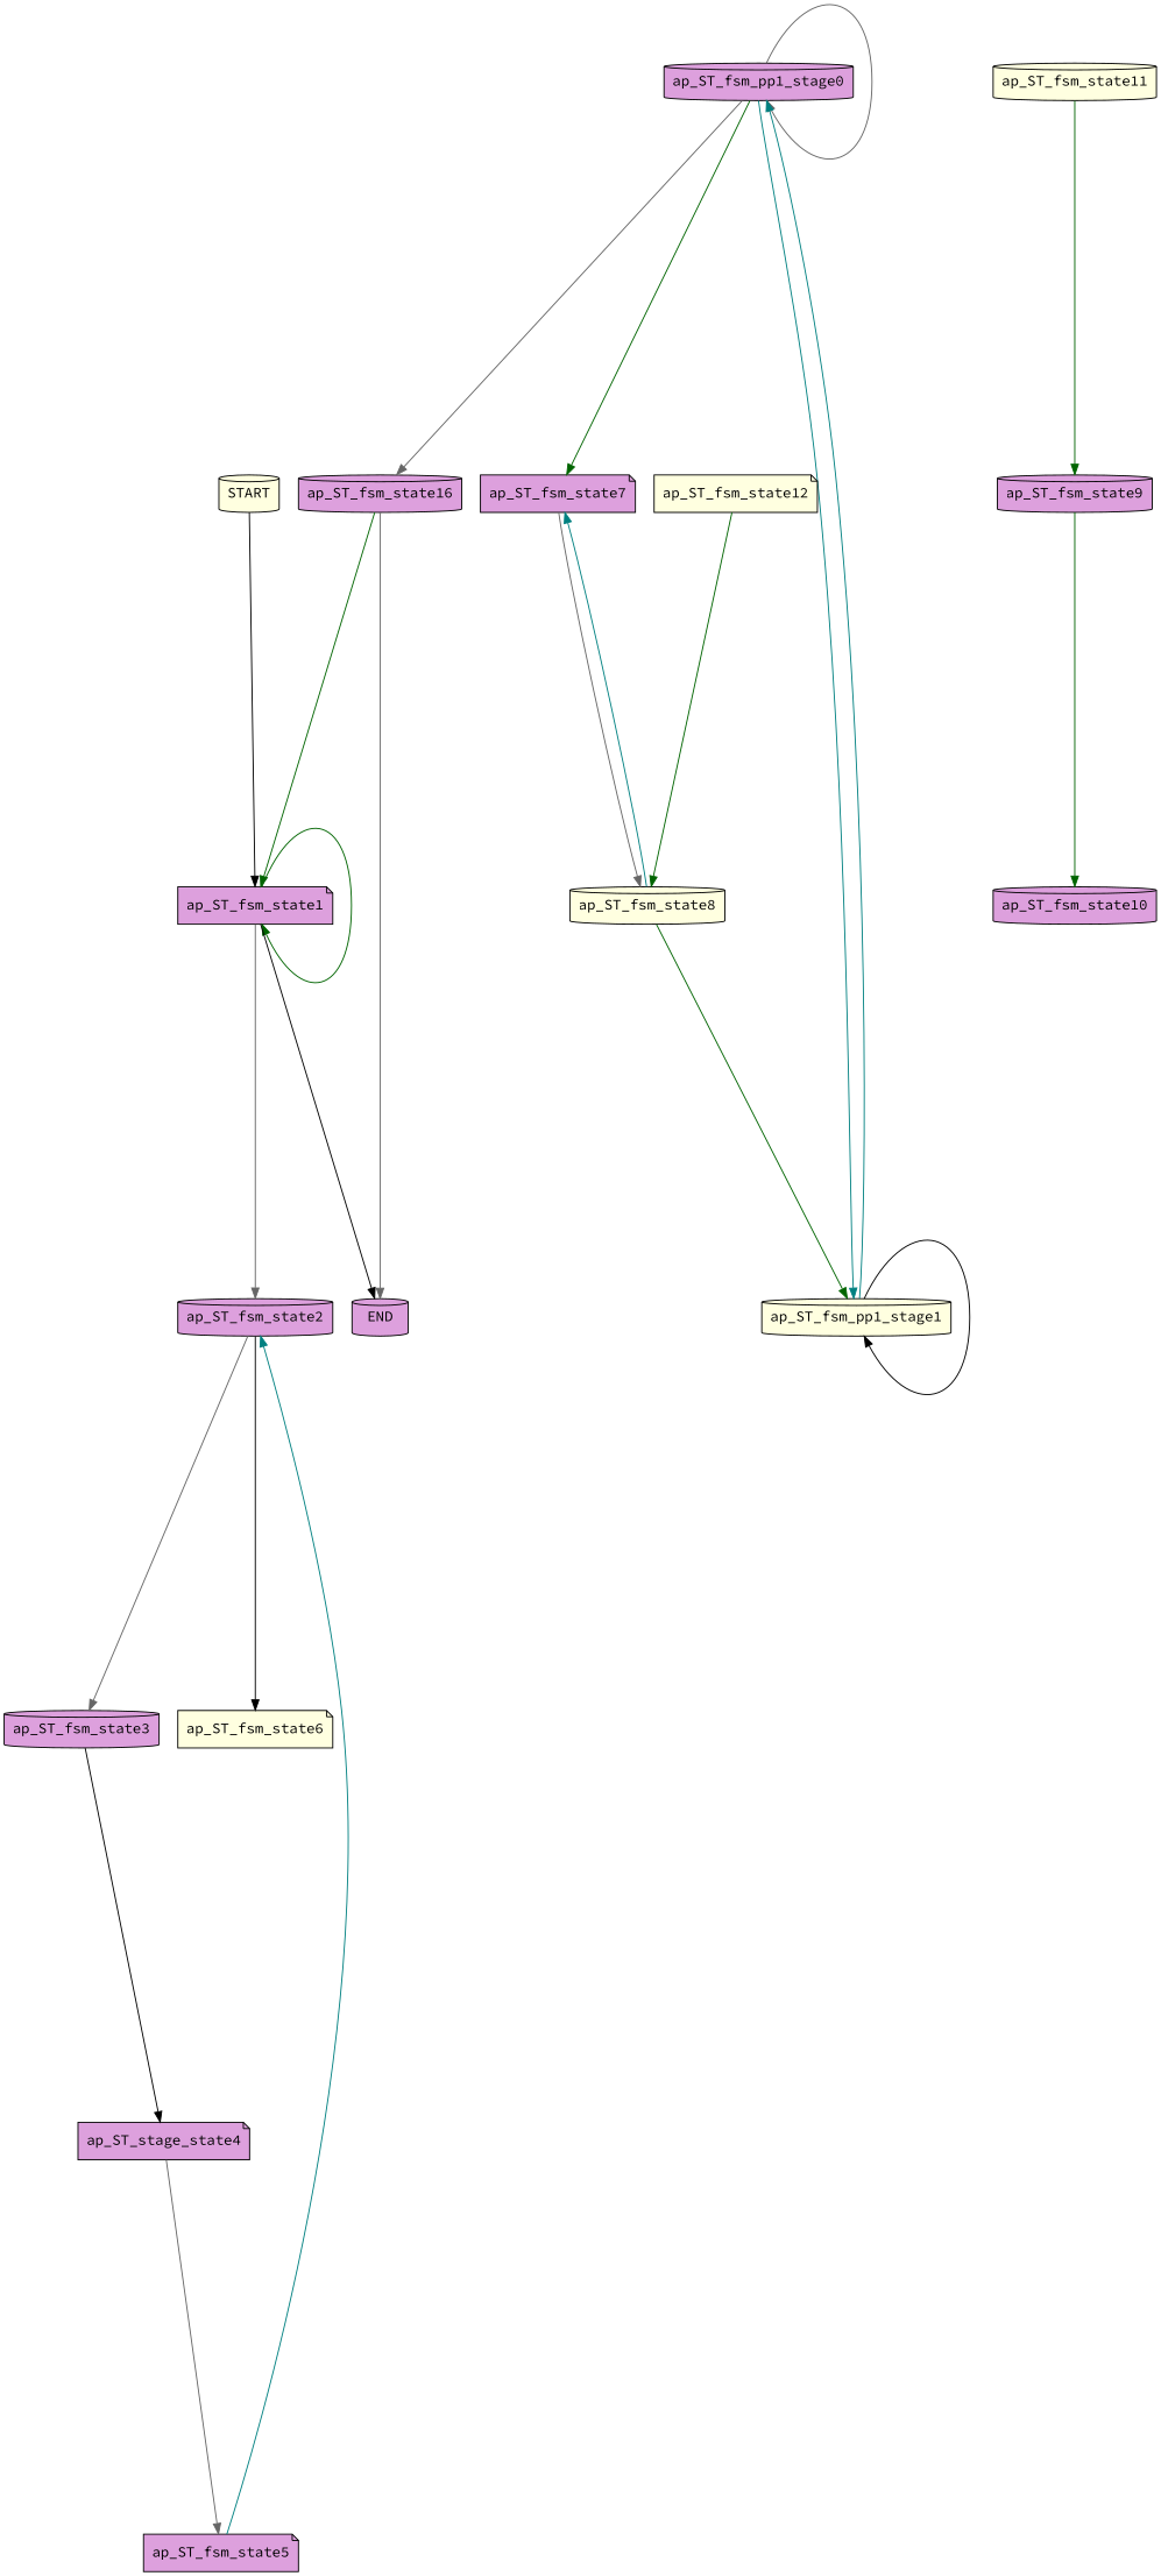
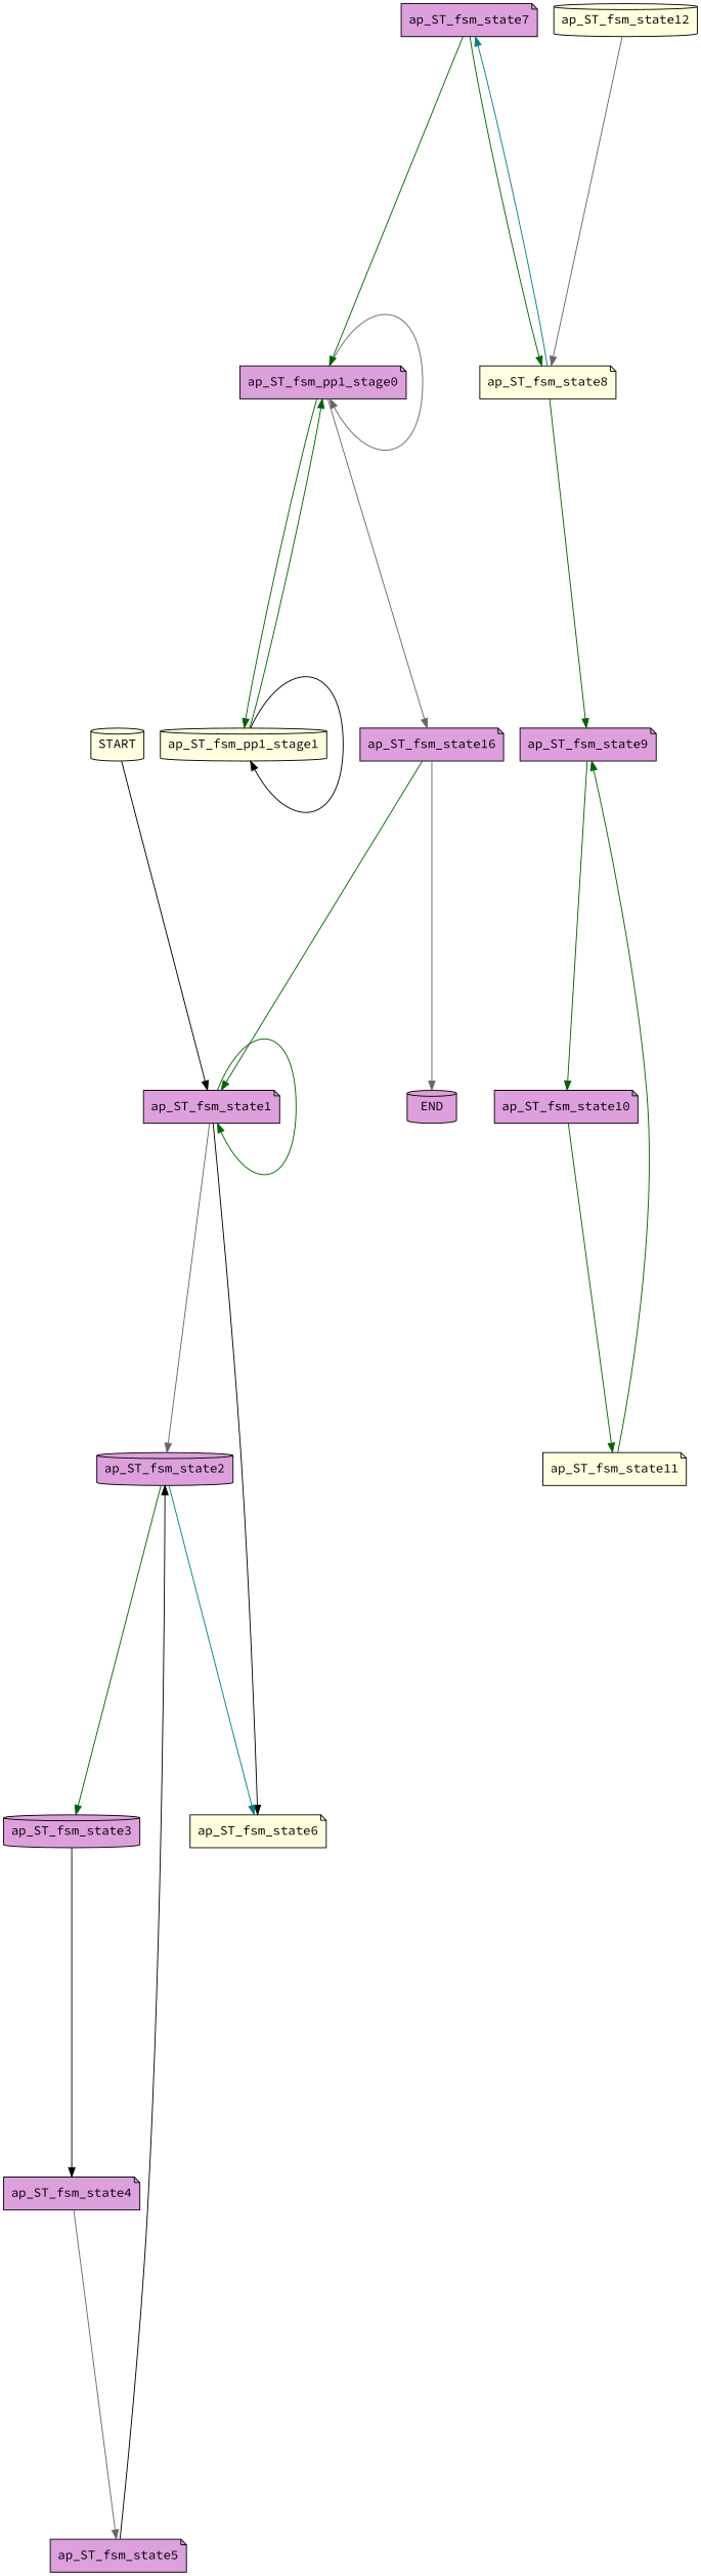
  digraph {
    fontname="Source Code Pro"
    ranksep=5.0
    node [fillcolor=plum fontname="Source Code Pro" shape=cylinder style=filled]
    edge [color=darkgreen fontname="Source Code Pro"]
    START [fillcolor=lightyellow]
    ap_ST_fsm_state1 [shape=note]
    ap_ST_fsm_state2
    END
    ap_ST_fsm_state3
    ap_ST_fsm_state6 [fillcolor=lightyellow shape=note]
-   ap_ST_fsm_state4 [shape=note label=ap_ST_stage_state4]
+   ap_ST_fsm_state4 [shape=note]
    ap_ST_fsm_state5 [shape=note]
-   ap_ST_fsm_pp1_stage0
+   ap_ST_fsm_pp1_stage0 [shape=note]
    ap_ST_fsm_state7 [shape=note]
-   ap_ST_fsm_state8 [fillcolor=lightyellow]
+   ap_ST_fsm_state8 [fillcolor=lightyellow shape=note]
    ap_ST_fsm_pp1_stage1 [fillcolor=lightyellow]
-   ap_ST_fsm_state16
-   ap_ST_fsm_state9
-   ap_ST_fsm_state10
-   ap_ST_fsm_state11 [fillcolor=lightyellow]
-   ap_ST_fsm_state12 [fillcolor=lightyellow shape=note]
+   ap_ST_fsm_state16 [shape=note]
+   ap_ST_fsm_state9 [shape=note]
+   ap_ST_fsm_state10 [shape=note]
+   ap_ST_fsm_state11 [fillcolor=lightyellow shape=note]
+   ap_ST_fsm_state12 [fillcolor=lightyellow]
    START -> ap_ST_fsm_state1 [color=black]
    ap_ST_fsm_state1 -> ap_ST_fsm_state1
    ap_ST_fsm_state1 -> ap_ST_fsm_state2 [color=gray40]
-   ap_ST_fsm_state1 -> END [color=black]
-   ap_ST_fsm_state2 -> ap_ST_fsm_state3 [color=gray40]
-   ap_ST_fsm_state2 -> ap_ST_fsm_state6 [color=black]
+   ap_ST_fsm_state1 -> ap_ST_fsm_state6 [color=black]
+   ap_ST_fsm_state2 -> ap_ST_fsm_state3
+   ap_ST_fsm_state2 -> ap_ST_fsm_state6 [color=teal]
    ap_ST_fsm_state3 -> ap_ST_fsm_state4 [color=black]
    ap_ST_fsm_state4 -> ap_ST_fsm_state5 [color=gray40]
-   ap_ST_fsm_state5 -> ap_ST_fsm_state2 [color=teal]
+   ap_ST_fsm_state5 -> ap_ST_fsm_state2 [color=black]
    ap_ST_fsm_pp1_stage0 -> ap_ST_fsm_pp1_stage0 [color=gray40]
-   ap_ST_fsm_pp1_stage0 -> ap_ST_fsm_pp1_stage1 [color=teal]
+   ap_ST_fsm_pp1_stage0 -> ap_ST_fsm_pp1_stage1
    ap_ST_fsm_pp1_stage0 -> ap_ST_fsm_state16 [color=gray40]
-   ap_ST_fsm_pp1_stage0 -> ap_ST_fsm_state7
-   ap_ST_fsm_state7 -> ap_ST_fsm_state8 [color=gray40]
+   ap_ST_fsm_state7 -> ap_ST_fsm_pp1_stage0
+   ap_ST_fsm_state7 -> ap_ST_fsm_state8
    ap_ST_fsm_state8 -> ap_ST_fsm_state7 [color=teal]
-   ap_ST_fsm_state8 -> ap_ST_fsm_pp1_stage1
-   ap_ST_fsm_pp1_stage1 -> ap_ST_fsm_pp1_stage0 [color=teal]
+   ap_ST_fsm_state8 -> ap_ST_fsm_state9
+   ap_ST_fsm_pp1_stage1 -> ap_ST_fsm_pp1_stage0
    ap_ST_fsm_pp1_stage1 -> ap_ST_fsm_pp1_stage1 [color=black]
    ap_ST_fsm_state16 -> ap_ST_fsm_state1
    ap_ST_fsm_state16 -> END [color=gray40]
    ap_ST_fsm_state9 -> ap_ST_fsm_state10
+   ap_ST_fsm_state10 -> ap_ST_fsm_state11
    ap_ST_fsm_state11 -> ap_ST_fsm_state9
-   ap_ST_fsm_state12 -> ap_ST_fsm_state8
+   ap_ST_fsm_state12 -> ap_ST_fsm_state8 [color=gray40]
  }
